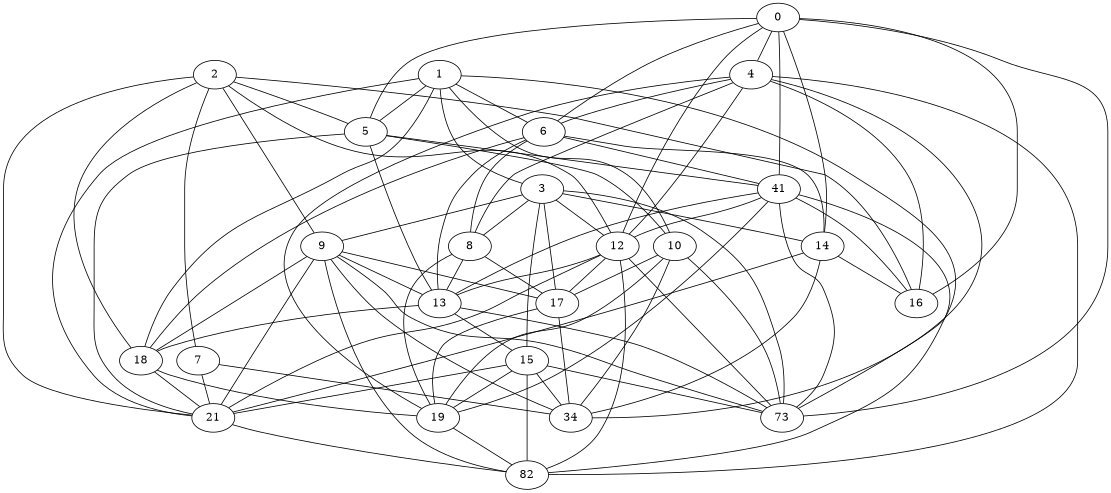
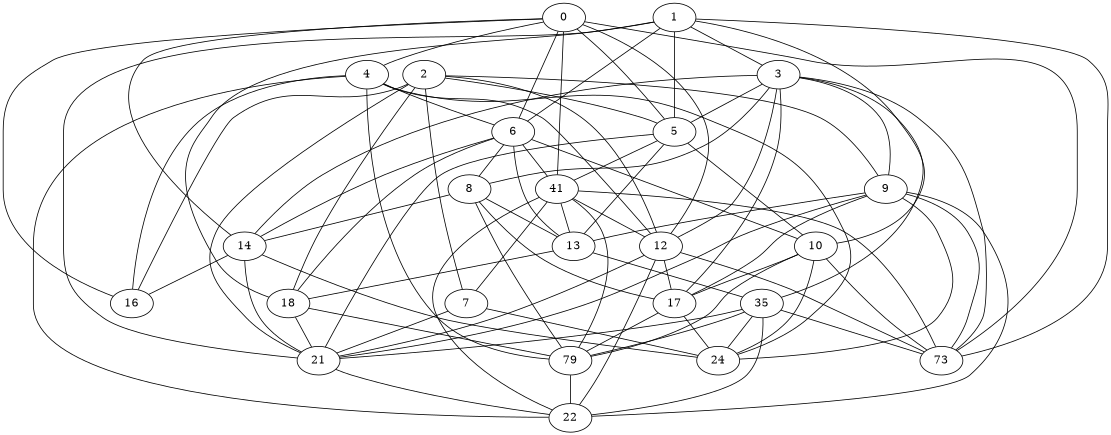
  strict graph {
    fontname="DejaVu Serif"
    node [fontname="DejaVu Serif"]
    edge [fontname="DejaVu Serif" is_available=True prob=1.0]
    0
    4
    5
    6
    n5 [label=41]
    12
    14
    16
    n9 [label=73]
-   19
-   22 [label=82]
-   24 [label=34]
+   19 [label=79]
+   22
+   24
    10
    21
    13
    18
    8
    17
    1
    3
    9
-   15
+   15 [label=35]
    2
    7
    0 -- 4 [prob=0.961513973707]
    0 -- 5 [prob=0.702750179029]
    0 -- 6 [prob=0.502910693887]
    0 -- n5 [prob=0.577517663941]
    0 -- 12
    0 -- 14 [prob=0.218930292657]
    0 -- 16 [prob=0.427821434957]
    0 -- n9
    4 -- 6 [prob=0.334498186504]
    4 -- 12 [prob=0.813153578113]
    4 -- 16
    4 -- 19 [prob=0.862828032292]
    4 -- 22 [prob=0.18836026974]
    4 -- 24 [prob=0.74104140336]
    5 -- n5 [prob=0.246076541587]
    5 -- 10 [prob=0.578285966914]
    5 -- 21 [prob=0.0660827347418]
    5 -- 13 [prob=0.932924374759]
    6 -- n5 [prob=0.719569304884]
    6 -- 14 [prob=0.793290486498]
+   6 -- 10 [prob=0.125940954281]
    6 -- 13 [prob=0.715307844418]
    6 -- 18 [prob=0.683312281961]
    6 -- 8 [prob=0.541772421924]
    n5 -- 12
-   n5 -- 16
+   n5 -- 7
    n5 -- n9 [prob=0.226561639755]
    n5 -- 19 [prob=0.693550951168]
    n5 -- 22 [prob=0.576466621133]
    n5 -- 13 [prob=0.481693559441]
    12 -- n9 [prob=0.17915589067]
    12 -- 22 [prob=0.121870476633]
    12 -- 21 [prob=0.982935555133]
-   12 -- 13 [prob=0.551557931192]
    12 -- 17 [prob=0.142132749473]
    14 -- 16 [prob=0.131560925146]
    14 -- 24 [prob=0.995450690431]
    14 -- 21 [prob=0.147808885899]
    19 -- 22 [prob=0.238708269125]
    10 -- n9 [prob=0.540867984142]
    10 -- 19
    10 -- 24 [prob=0.823647624531]
    10 -- 17 [prob=0.352985632868]
    21 -- 22 [prob=0.285052821594]
-   13 -- n9
    13 -- 18 [prob=0.295291232849]
    13 -- 15 [prob=0.552229024589]
    18 -- 19 [prob=0.791159200105]
    18 -- 21 [prob=0.450093404111]
-   8 -- 4 [prob=0.427655448628]
+   8 -- 14 [prob=0.427655448628]
    8 -- 19 [prob=0.205270613801]
    8 -- 13 [prob=0.351389572996]
    8 -- 17 [prob=0.604876005314]
    17 -- 19
    17 -- 24 [prob=0.533426609588]
    1 -- 5 [prob=0.65899580477]
    1 -- 6
    1 -- n9 [prob=0.971227014297]
    1 -- 10
    1 -- 21
    1 -- 18 [prob=0.875928312845]
    1 -- 3 [prob=0.744517779754]
+   3 -- 5 [prob=0.681076058285]
    3 -- 12
    3 -- 14
    3 -- n9 [prob=0.0211029469077]
    3 -- 8 [prob=0.291952245968]
    3 -- 17 [prob=0.327533930814]
    3 -- 9
    3 -- 15 [prob=0.629228549076]
    9 -- n9 [prob=0.122705014005]
    9 -- 22 [prob=0.333427660733]
    9 -- 24 [prob=0.477428988861]
    9 -- 21 [prob=0.553572241479]
    9 -- 13 [prob=0.455136287642]
-   9 -- 18
    9 -- 17 [prob=0.15667026391]
    15 -- n9 [prob=0.170683942289]
    15 -- 19
    15 -- 22 [prob=0.296975937046]
    15 -- 24 [prob=0.908784618147]
    15 -- 21
    2 -- 5
    2 -- 12
    2 -- 16
    2 -- 21 [prob=0.20880233943]
    2 -- 18 [prob=0.686333459801]
    2 -- 9 [prob=0.884992636226]
    2 -- 7 [prob=0.244906736572]
    7 -- 24 [prob=0.486711972158]
    7 -- 21 [prob=0.235019062389]
  }
